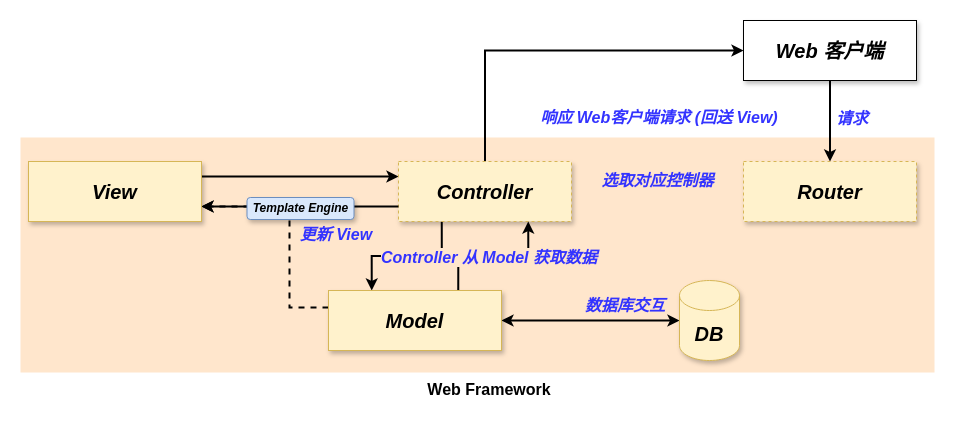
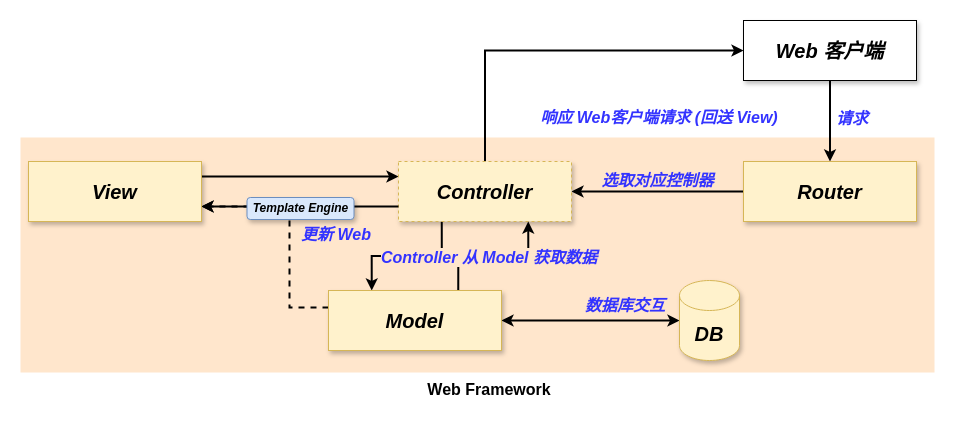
  <mxCell id="0" />
  <mxCell id="1" parent="0" />
  <mxCell id="2" value="" style="rounded=0;whiteSpace=wrap;html=1;dashed=1;strokeWidth=2;strokeColor=none;fillColor=#FFE6CC;" parent="1" vertex="1"><mxGeometry x="20" y="137" width="914" height="235" as="geometry" /></mxCell>
  <mxCell id="3" style="edgeStyle=orthogonalEdgeStyle;rounded=0;orthogonalLoop=1;jettySize=auto;html=1;entryX=0.5;entryY=0;entryDx=0;entryDy=0;strokeWidth=2;" parent="1" source="4" target="6" edge="1"><mxGeometry relative="1" as="geometry" /></mxCell>
  <mxCell id="4" value="&lt;b&gt;&lt;font style=&quot;font-size: 20px&quot;&gt;&lt;i&gt;Web 客户端&lt;/i&gt;&lt;/font&gt;&lt;/b&gt;" style="rounded=0;whiteSpace=wrap;html=1;shadow=1;" parent="1" vertex="1"><mxGeometry x="743" y="20" width="173" height="60" as="geometry" /></mxCell>
- <mxCell id="6" value="&lt;b&gt;&lt;font style=&quot;font-size: 20px&quot;&gt;&lt;i&gt;Router&lt;/i&gt;&lt;/font&gt;&lt;/b&gt;" style="rounded=0;whiteSpace=wrap;html=1;shadow=1;fillColor=#fff2cc;strokeColor=#d6b656;dashed=1;" parent="1" vertex="1"><mxGeometry x="743" y="161" width="173" height="60" as="geometry" /></mxCell>
+ <mxCell id="5" style="edgeStyle=orthogonalEdgeStyle;rounded=0;orthogonalLoop=1;jettySize=auto;html=1;entryX=1;entryY=0.5;entryDx=0;entryDy=0;strokeWidth=2;" parent="1" source="6" target="10" edge="1"><mxGeometry relative="1" as="geometry" /></mxCell>
+ <mxCell id="6" value="&lt;b&gt;&lt;font style=&quot;font-size: 20px&quot;&gt;&lt;i&gt;Router&lt;/i&gt;&lt;/font&gt;&lt;/b&gt;" style="rounded=0;whiteSpace=wrap;html=1;shadow=1;fillColor=#fff2cc;strokeColor=#d6b656;" parent="1" vertex="1"><mxGeometry x="743" y="161" width="173" height="60" as="geometry" /></mxCell>
  <mxCell id="7" style="edgeStyle=orthogonalEdgeStyle;rounded=0;orthogonalLoop=1;jettySize=auto;html=1;entryX=0.25;entryY=0;entryDx=0;entryDy=0;exitX=0.25;exitY=1;exitDx=0;exitDy=0;strokeWidth=2;" parent="1" source="10" target="14" edge="1"><mxGeometry relative="1" as="geometry" /></mxCell>
  <mxCell id="8" style="edgeStyle=orthogonalEdgeStyle;rounded=0;orthogonalLoop=1;jettySize=auto;html=1;entryX=0;entryY=0.25;entryDx=0;entryDy=0;exitX=1;exitY=0.25;exitDx=0;exitDy=0;strokeWidth=2;" parent="1" source="17" target="10" edge="1"><mxGeometry relative="1" as="geometry" /></mxCell>
  <mxCell id="9" style="edgeStyle=orthogonalEdgeStyle;rounded=0;orthogonalLoop=1;jettySize=auto;html=1;entryX=0;entryY=0.5;entryDx=0;entryDy=0;strokeWidth=2;" parent="1" source="10" target="4" edge="1"><mxGeometry relative="1" as="geometry"><Array as="points"><mxPoint x="485" y="50" /></Array></mxGeometry></mxCell>
  <mxCell id="10" value="&lt;span style=&quot;font-size: 20px&quot;&gt;&lt;b&gt;&lt;i&gt;Controller&lt;/i&gt;&lt;/b&gt;&lt;/span&gt;" style="rounded=0;whiteSpace=wrap;html=1;shadow=1;fillColor=#fff2cc;strokeColor=#d6b656;dashed=1;" parent="1" vertex="1"><mxGeometry x="398" y="161" width="173" height="60" as="geometry" /></mxCell>
  <mxCell id="11" style="edgeStyle=orthogonalEdgeStyle;rounded=0;orthogonalLoop=1;jettySize=auto;html=1;strokeWidth=2;startArrow=classic;startFill=1;" parent="1" source="14" target="15" edge="1"><mxGeometry relative="1" as="geometry" /></mxCell>
  <mxCell id="12" style="edgeStyle=orthogonalEdgeStyle;rounded=0;orthogonalLoop=1;jettySize=auto;html=1;entryX=0.75;entryY=1;entryDx=0;entryDy=0;exitX=0.75;exitY=0;exitDx=0;exitDy=0;strokeWidth=2;" parent="1" source="14" target="10" edge="1"><mxGeometry relative="1" as="geometry" /></mxCell>
  <mxCell id="13" style="edgeStyle=orthogonalEdgeStyle;rounded=0;orthogonalLoop=1;jettySize=auto;html=1;strokeWidth=2;dashed=1;entryX=1;entryY=0.75;entryDx=0;entryDy=0;" parent="1" source="14" target="17" edge="1"><mxGeometry relative="1" as="geometry"><Array as="points"><mxPoint x="289" y="307" /><mxPoint x="289" y="206" /></Array></mxGeometry></mxCell>
  <mxCell id="14" value="&lt;span style=&quot;font-size: 20px&quot;&gt;&lt;b&gt;&lt;i&gt;Model&lt;/i&gt;&lt;/b&gt;&lt;/span&gt;" style="rounded=0;whiteSpace=wrap;html=1;shadow=1;fillColor=#fff2cc;strokeColor=#d6b656;" parent="1" vertex="1"><mxGeometry x="328" y="290" width="173" height="60" as="geometry" /></mxCell>
  <mxCell id="15" value="&lt;i&gt;&lt;b&gt;&lt;font style=&quot;font-size: 20px&quot;&gt;DB&lt;/font&gt;&lt;/b&gt;&lt;/i&gt;" style="shape=cylinder3;whiteSpace=wrap;html=1;boundedLbl=1;backgroundOutline=1;size=15;shadow=1;fillColor=#fff2cc;strokeColor=#d6b656;" parent="1" vertex="1"><mxGeometry x="679" y="280" width="60" height="80" as="geometry" /></mxCell>
  <mxCell id="16" style="edgeStyle=orthogonalEdgeStyle;rounded=0;orthogonalLoop=1;jettySize=auto;html=1;entryX=1;entryY=0.75;entryDx=0;entryDy=0;exitX=0;exitY=0.75;exitDx=0;exitDy=0;strokeWidth=2;" parent="1" source="10" target="17" edge="1"><mxGeometry relative="1" as="geometry" /></mxCell>
  <mxCell id="17" value="&lt;span style=&quot;font-size: 20px&quot;&gt;&lt;b&gt;&lt;i&gt;View&lt;/i&gt;&lt;/b&gt;&lt;/span&gt;" style="rounded=0;whiteSpace=wrap;html=1;shadow=1;fillColor=#fff2cc;strokeColor=#d6b656;" parent="1" vertex="1"><mxGeometry x="28" y="161" width="173" height="60" as="geometry" /></mxCell>
  <mxCell id="18" value="&lt;b&gt;&lt;i&gt;Template Engine&lt;/i&gt;&lt;/b&gt;" style="rounded=1;whiteSpace=wrap;html=1;shadow=1;fillColor=#dae8fc;strokeColor=#6c8ebf;" parent="1" vertex="1"><mxGeometry x="246.5" y="197" width="107" height="22" as="geometry" /></mxCell>
  <mxCell id="19" value="&lt;i&gt;&lt;b&gt;&lt;font style=&quot;font-size: 16px&quot;&gt;请求&lt;/font&gt;&lt;/b&gt;&lt;/i&gt;" style="text;html=1;strokeColor=none;fillColor=none;align=center;verticalAlign=middle;whiteSpace=wrap;rounded=0;shadow=1;fontColor=#3333FF;" parent="1" vertex="1"><mxGeometry x="832" y="108" width="40" height="20" as="geometry" /></mxCell>
  <mxCell id="20" value="&lt;span style=&quot;font-size: 16px&quot;&gt;&lt;b&gt;&lt;i&gt;选取对应控制器&lt;/i&gt;&lt;/b&gt;&lt;/span&gt;" style="text;html=1;strokeColor=none;fillColor=none;align=center;verticalAlign=middle;whiteSpace=wrap;rounded=0;shadow=1;fontColor=#3333FF;" parent="1" vertex="1"><mxGeometry x="595" y="170" width="125" height="20" as="geometry" /></mxCell>
  <mxCell id="21" value="&lt;span style=&quot;font-size: 16px&quot;&gt;&lt;b&gt;&lt;i&gt;数据库交互&lt;/i&gt;&lt;/b&gt;&lt;/span&gt;" style="text;html=1;strokeColor=none;fillColor=none;align=center;verticalAlign=middle;whiteSpace=wrap;rounded=0;shadow=1;fontColor=#3333FF;" parent="1" vertex="1"><mxGeometry x="579" y="295" width="92" height="20" as="geometry" /></mxCell>
  <mxCell id="22" value="&lt;span style=&quot;font-size: 16px&quot;&gt;&lt;b&gt;&lt;i&gt;响应 Web客户端请求 (回送 View)&lt;/i&gt;&lt;/b&gt;&lt;/span&gt;" style="text;html=1;strokeColor=none;fillColor=none;align=center;verticalAlign=middle;whiteSpace=wrap;rounded=0;shadow=1;fontColor=#3333FF;" parent="1" vertex="1"><mxGeometry x="536" y="107" width="246" height="20" as="geometry" /></mxCell>
- <mxCell id="23" value="&lt;span style=&quot;font-size: 16px&quot;&gt;&lt;b&gt;&lt;i&gt;更新 View&lt;/i&gt;&lt;/b&gt;&lt;/span&gt;" style="text;html=1;strokeColor=none;fillColor=none;align=center;verticalAlign=middle;whiteSpace=wrap;rounded=0;shadow=1;fontColor=#3333FF;" parent="1" vertex="1"><mxGeometry x="290" y="224" width="92" height="20" as="geometry" /></mxCell>
+ <mxCell id="23" value="&lt;span style=&quot;font-size: 16px&quot;&gt;&lt;b&gt;&lt;i&gt;更新 Web&lt;/i&gt;&lt;/b&gt;&lt;/span&gt;" style="text;html=1;strokeColor=none;fillColor=none;align=center;verticalAlign=middle;whiteSpace=wrap;rounded=0;shadow=1;fontColor=#3333FF;" parent="1" vertex="1"><mxGeometry x="290" y="224" width="92" height="20" as="geometry" /></mxCell>
  <mxCell id="24" value="&lt;span style=&quot;font-size: 16px&quot;&gt;&lt;b&gt;&lt;i&gt;Controller 从 Model 获取数据&lt;/i&gt;&lt;/b&gt;&lt;/span&gt;" style="text;html=1;strokeColor=none;fillColor=none;align=center;verticalAlign=middle;whiteSpace=wrap;rounded=0;shadow=1;fontColor=#3333FF;labelBackgroundColor=#FFE6CC;" parent="1" vertex="1"><mxGeometry x="374" y="247" width="229.5" height="20" as="geometry" /></mxCell>
  <mxCell id="25" value="&lt;span style=&quot;font-size: 16px&quot;&gt;&lt;b&gt;&lt;font color=&quot;#000000&quot;&gt;Web Framework&lt;/font&gt;&lt;/b&gt;&lt;/span&gt;" style="text;html=1;strokeColor=none;fillColor=none;align=center;verticalAlign=middle;whiteSpace=wrap;rounded=0;shadow=1;fontColor=#3333FF;" parent="1" vertex="1"><mxGeometry x="420.75" y="379" width="136" height="20" as="geometry" /></mxCell>
